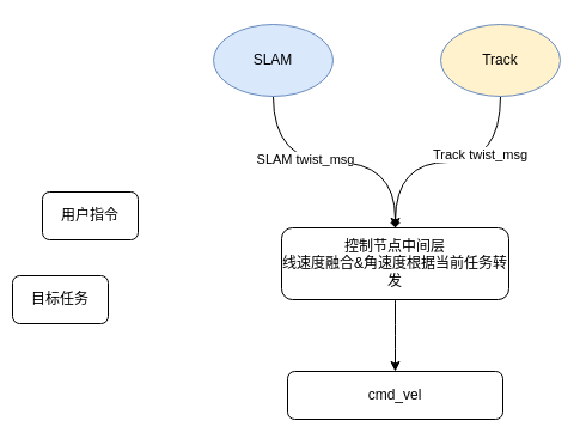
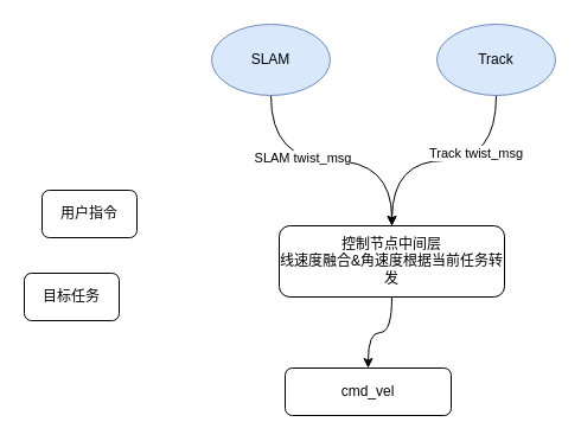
  <mxCell id="0" />
  <mxCell id="1" parent="0" />
- <mxCell id="2" value="cmd_vel" style="rounded=1;whiteSpace=wrap;html=1;" vertex="1" parent="1"><mxGeometry x="240" y="310" width="180" height="40" as="geometry" /></mxCell>
+ <mxCell id="2" value="cmd_vel" style="rounded=1;whiteSpace=wrap;html=1;" vertex="1" parent="1"><mxGeometry x="240" y="310" width="140" height="40" as="geometry" /></mxCell>
  <mxCell id="3" style="edgeStyle=orthogonalEdgeStyle;curved=1;rounded=0;orthogonalLoop=1;jettySize=auto;html=1;exitX=0.5;exitY=1;exitDx=0;exitDy=0;entryX=0.5;entryY=0;entryDx=0;entryDy=0;" edge="1" parent="1" source="4" target="2"><mxGeometry relative="1" as="geometry" /></mxCell>
  <mxCell id="4" value="控制节点中间层&lt;div&gt;线速度融合&amp;amp;角速度根据当前任务转发&lt;/div&gt;" style="rounded=1;whiteSpace=wrap;html=1;" vertex="1" parent="1"><mxGeometry x="235" y="190" width="190" height="60" as="geometry" /></mxCell>
- <mxCell id="5" style="edgeStyle=orthogonalEdgeStyle;curved=1;rounded=0;orthogonalLoop=1;jettySize=auto;html=1;exitX=0.5;exitY=1;exitDx=0;exitDy=0;entryX=0.5;entryY=0;entryDx=0;entryDy=0;endArrow=diamond;" edge="1" parent="1" source="7" target="4"><mxGeometry relative="1" as="geometry" /></mxCell>
+ <mxCell id="5" style="edgeStyle=orthogonalEdgeStyle;curved=1;rounded=0;orthogonalLoop=1;jettySize=auto;html=1;exitX=0.5;exitY=1;exitDx=0;exitDy=0;entryX=0.5;entryY=0;entryDx=0;entryDy=0;" edge="1" parent="1" source="7" target="4"><mxGeometry relative="1" as="geometry" /></mxCell>
  <mxCell id="6" value="SLAM twist_msg" style="edgeLabel;html=1;align=center;verticalAlign=middle;resizable=0;points=[];" vertex="1" connectable="0" parent="5"><mxGeometry x="-0.232" y="3" relative="1" as="geometry"><mxPoint as="offset" /></mxGeometry></mxCell>
  <mxCell id="7" value="SLAM" style="ellipse;whiteSpace=wrap;html=1;fillColor=#dae8fc;strokeColor=#6c8ebf;" vertex="1" parent="1"><mxGeometry x="178" y="20" width="100" height="60" as="geometry" /></mxCell>
  <mxCell id="8" style="edgeStyle=orthogonalEdgeStyle;curved=1;rounded=0;orthogonalLoop=1;jettySize=auto;html=1;exitX=0.5;exitY=1;exitDx=0;exitDy=0;" edge="1" parent="1" source="10"><mxGeometry relative="1" as="geometry"><mxPoint x="330" y="190" as="targetPoint" /></mxGeometry></mxCell>
  <mxCell id="9" value="Track twist_msg" style="edgeLabel;html=1;align=center;verticalAlign=middle;resizable=0;points=[];" vertex="1" connectable="0" parent="8"><mxGeometry x="-0.262" y="-7" relative="1" as="geometry"><mxPoint as="offset" /></mxGeometry></mxCell>
- <mxCell id="10" value="Track" style="ellipse;whiteSpace=wrap;html=1;fillColor=#fff2cc;strokeColor=#6c8ebf;" vertex="1" parent="1"><mxGeometry x="368" y="20" width="100" height="60" as="geometry" /></mxCell>
+ <mxCell id="10" value="Track" style="ellipse;whiteSpace=wrap;html=1;fillColor=#dae8fc;strokeColor=#6c8ebf;" vertex="1" parent="1"><mxGeometry x="368" y="20" width="100" height="60" as="geometry" /></mxCell>
  <mxCell id="11" value="用户指令" style="rounded=1;whiteSpace=wrap;html=1;" vertex="1" parent="1"><mxGeometry x="35" y="160" width="80" height="40" as="geometry" /></mxCell>
- <mxCell id="12" value="目标任务" style="rounded=1;whiteSpace=wrap;html=1;" vertex="1" parent="1"><mxGeometry x="10" y="230" width="80" height="40" as="geometry" /></mxCell>
+ <mxCell id="12" value="目标任务" style="rounded=1;whiteSpace=wrap;html=1;" vertex="1" parent="1"><mxGeometry x="20" y="230" width="80" height="40" as="geometry" /></mxCell>
